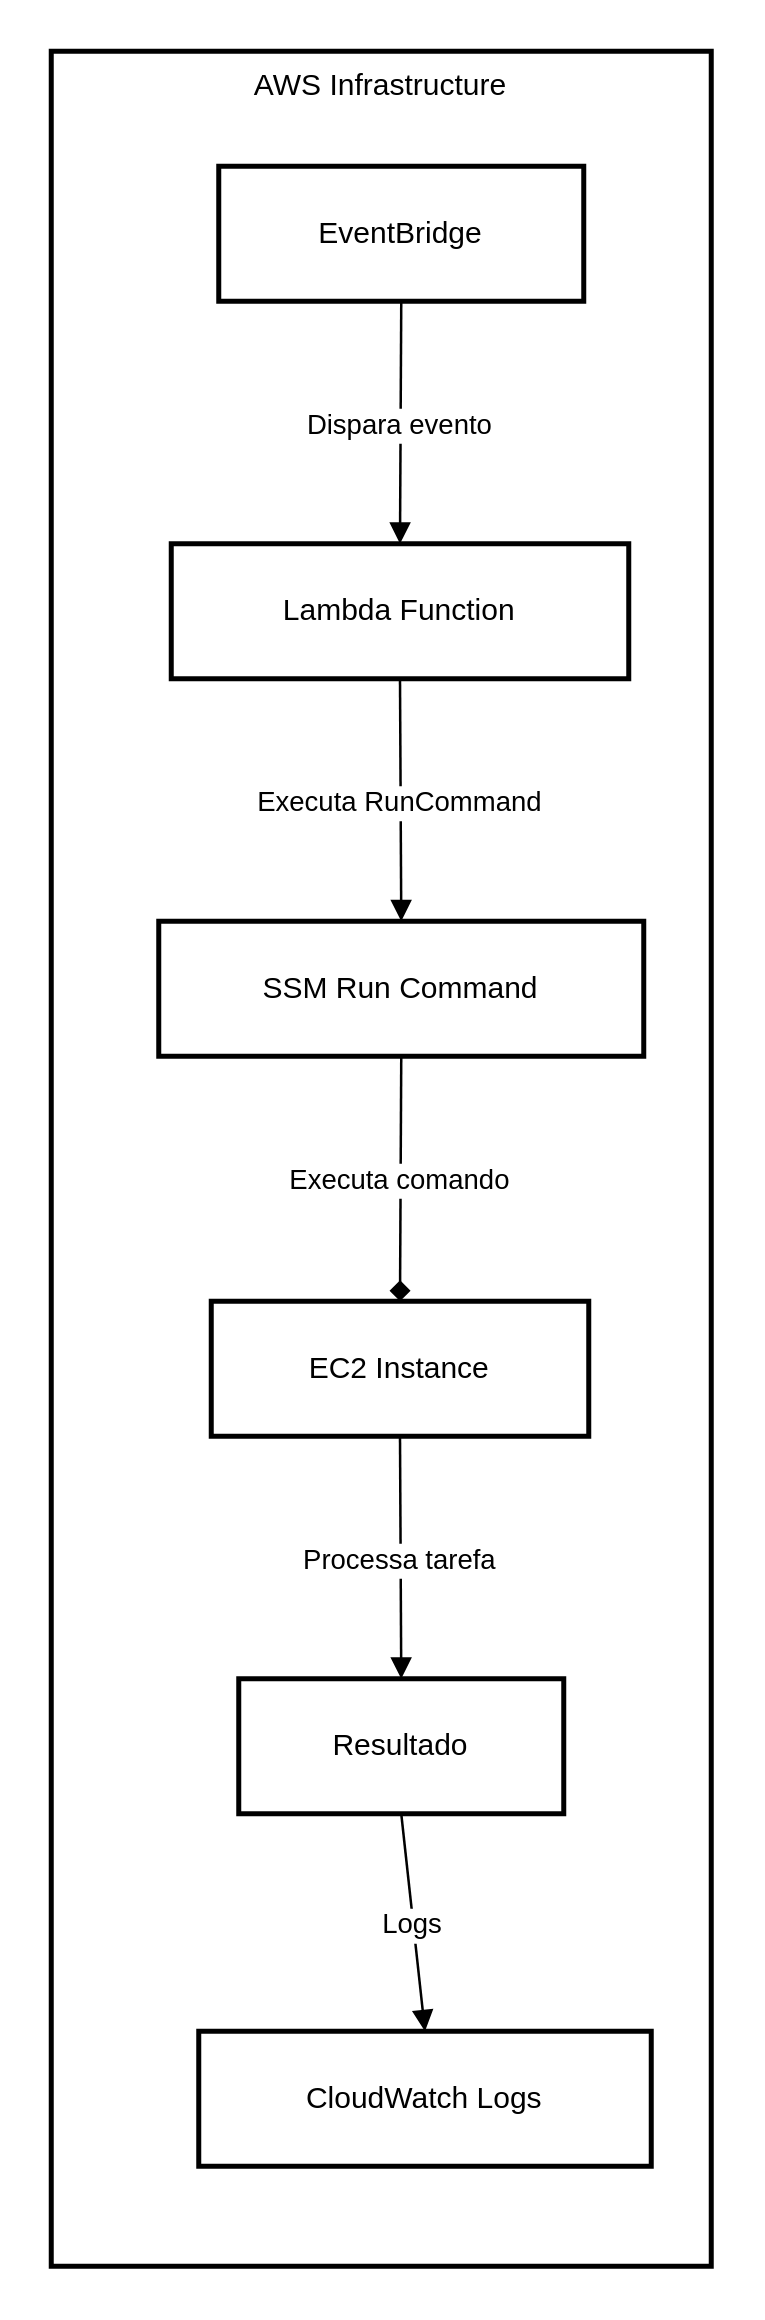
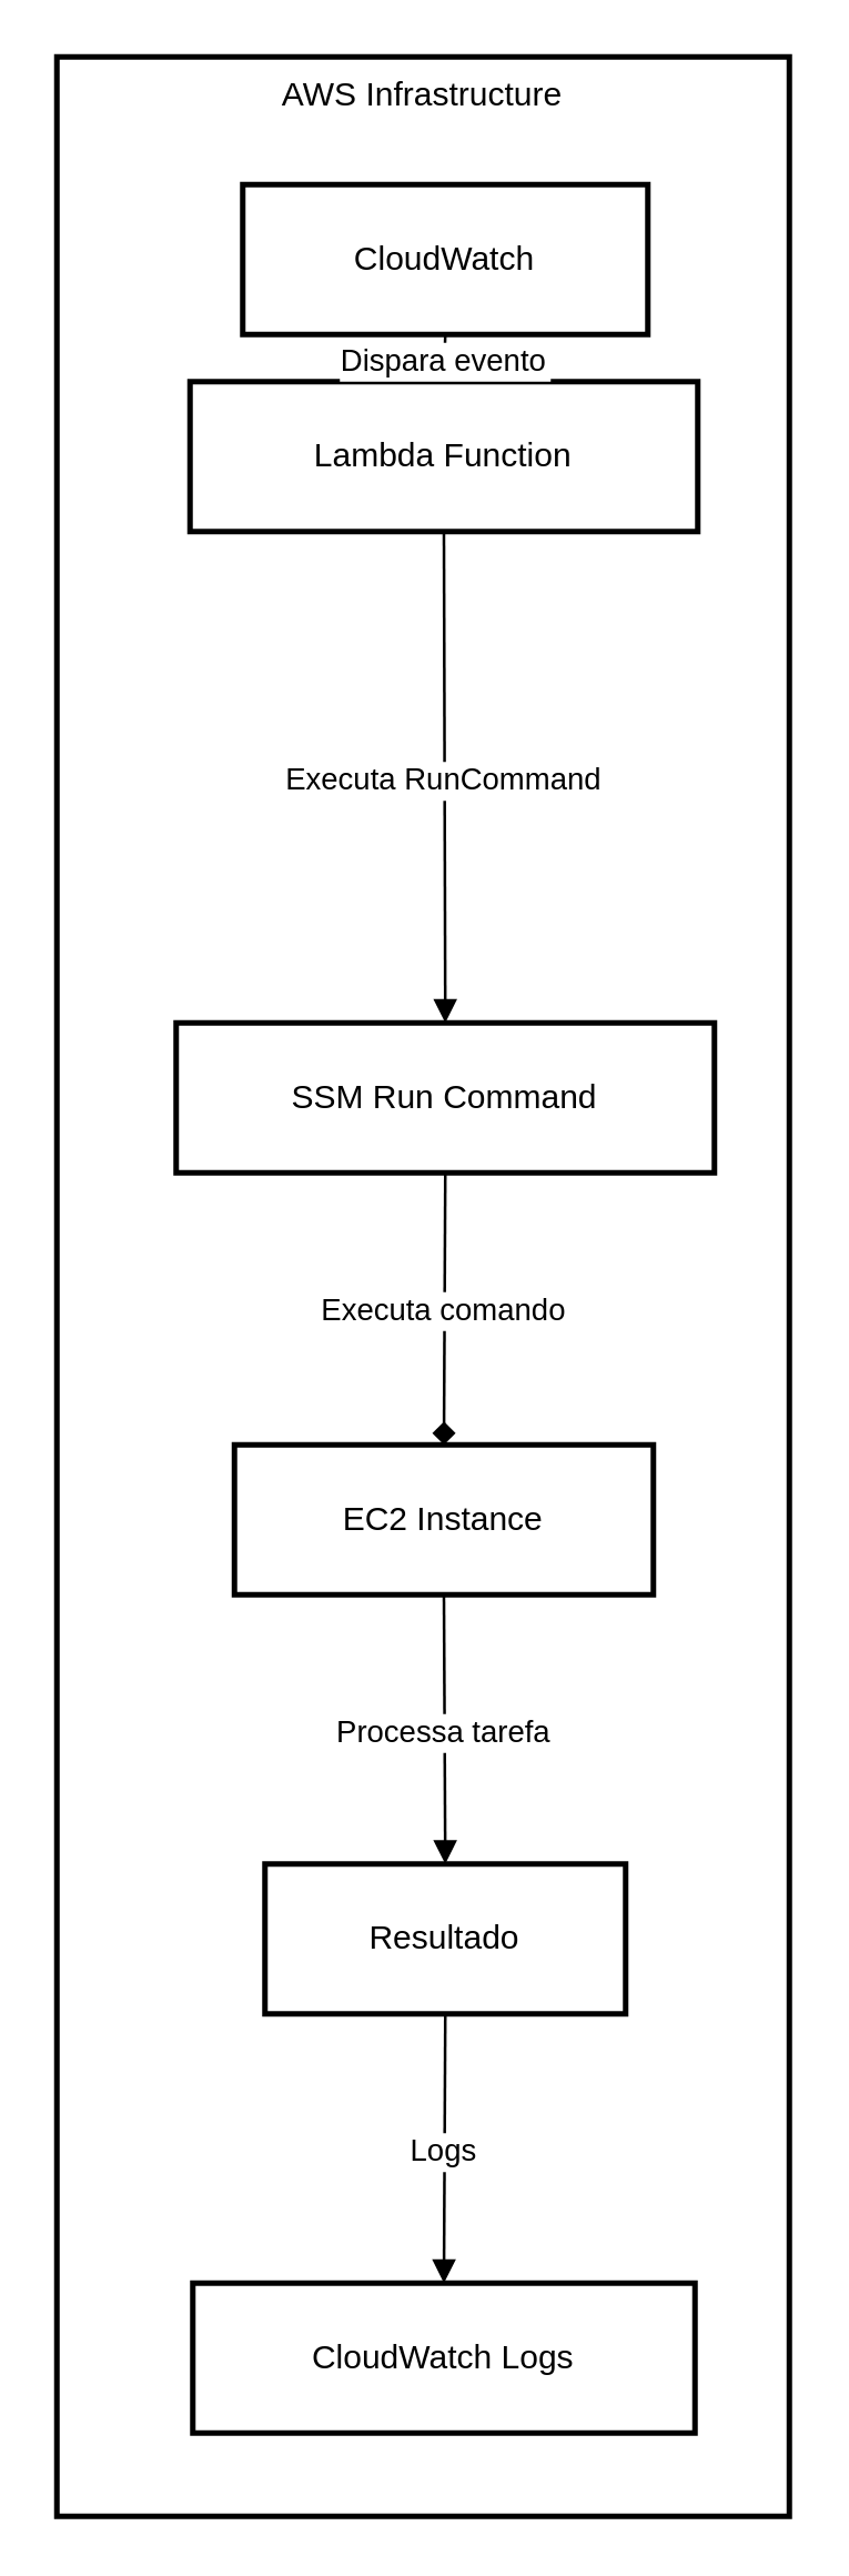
  <mxCell id="0" />
  <mxCell id="1" parent="0" />
  <mxCell id="2" value="AWS Infrastructure" style="whiteSpace=wrap;strokeWidth=2;verticalAlign=top;" vertex="1" parent="1"><mxGeometry x="20" y="20" width="264" height="886" as="geometry" /></mxCell>
- <mxCell id="3" value="EventBridge" style="whiteSpace=wrap;strokeWidth=2;" vertex="1" parent="2"><mxGeometry x="67" y="46" width="146" height="54" as="geometry" /></mxCell>
- <mxCell id="4" value="Lambda Function" style="whiteSpace=wrap;strokeWidth=2;" vertex="1" parent="2"><mxGeometry x="48" y="197" width="183" height="54" as="geometry" /></mxCell>
+ <mxCell id="3" value="CloudWatch" style="whiteSpace=wrap;strokeWidth=2;" vertex="1" parent="2"><mxGeometry x="67" y="46" width="146" height="54" as="geometry" /></mxCell>
+ <mxCell id="4" value="Lambda Function" style="whiteSpace=wrap;strokeWidth=2;" vertex="1" parent="2"><mxGeometry x="48" y="117" width="183" height="54" as="geometry" /></mxCell>
  <mxCell id="5" value="SSM Run Command" style="whiteSpace=wrap;strokeWidth=2;" vertex="1" parent="2"><mxGeometry x="43" y="348" width="194" height="54" as="geometry" /></mxCell>
  <mxCell id="6" value="EC2 Instance" style="whiteSpace=wrap;strokeWidth=2;" vertex="1" parent="2"><mxGeometry x="64" y="500" width="151" height="54" as="geometry" /></mxCell>
  <mxCell id="7" value="Resultado" style="whiteSpace=wrap;strokeWidth=2;" vertex="1" parent="2"><mxGeometry x="75" y="651" width="130" height="54" as="geometry" /></mxCell>
- <mxCell id="8" value="CloudWatch Logs" style="whiteSpace=wrap;strokeWidth=2;" vertex="1" parent="2"><mxGeometry x="59" y="792" width="181" height="54" as="geometry" /></mxCell>
+ <mxCell id="8" value="CloudWatch Logs" style="whiteSpace=wrap;strokeWidth=2;" vertex="1" parent="2"><mxGeometry x="49" y="802" width="181" height="54" as="geometry" /></mxCell>
  <mxCell id="9" value="Dispara evento" style="curved=1;startArrow=none;endArrow=block;exitX=0.5;exitY=0.99;entryX=0.5;entryY=0;rounded=0;" edge="1" parent="2" source="3" target="4"><mxGeometry relative="1" as="geometry"><Array as="points" /></mxGeometry></mxCell>
  <mxCell id="10" value="Executa RunCommand" style="curved=1;startArrow=none;endArrow=block;exitX=0.5;exitY=1;entryX=0.5;entryY=0.01;rounded=0;" edge="1" parent="2" source="4" target="5"><mxGeometry relative="1" as="geometry"><Array as="points" /></mxGeometry></mxCell>
  <mxCell id="11" value="Executa comando" style="curved=1;startArrow=none;endArrow=diamond;exitX=0.5;exitY=1.01;entryX=0.5;entryY=-0.01;rounded=0;" edge="1" parent="2" source="5" target="6"><mxGeometry relative="1" as="geometry"><Array as="points" /></mxGeometry></mxCell>
  <mxCell id="12" value="Processa tarefa" style="curved=1;startArrow=none;endArrow=block;exitX=0.5;exitY=0.99;entryX=0.5;entryY=0;rounded=0;" edge="1" parent="2" source="6" target="7"><mxGeometry relative="1" as="geometry"><Array as="points" /></mxGeometry></mxCell>
  <mxCell id="13" value="Logs" style="curved=1;startArrow=none;endArrow=block;exitX=0.5;exitY=1;entryX=0.5;entryY=0.01;rounded=0;" edge="1" parent="2" source="7" target="8"><mxGeometry relative="1" as="geometry"><Array as="points" /></mxGeometry></mxCell>
